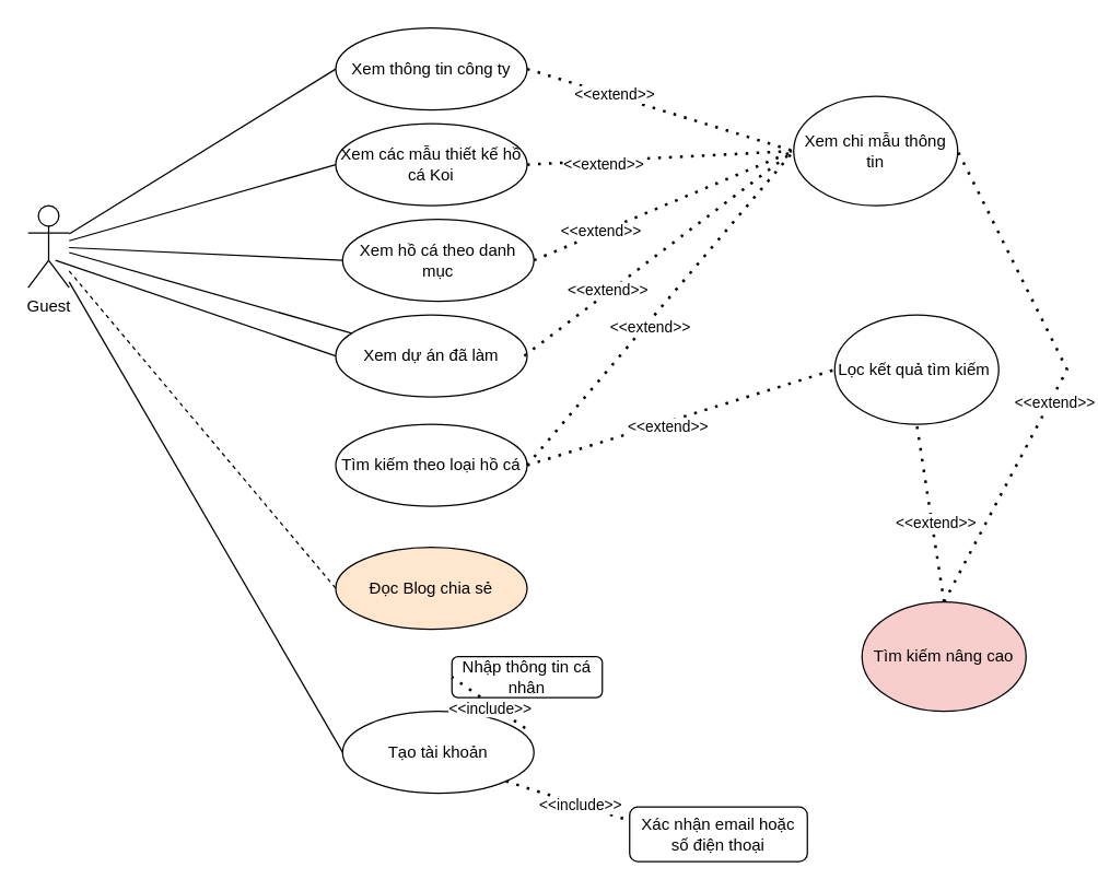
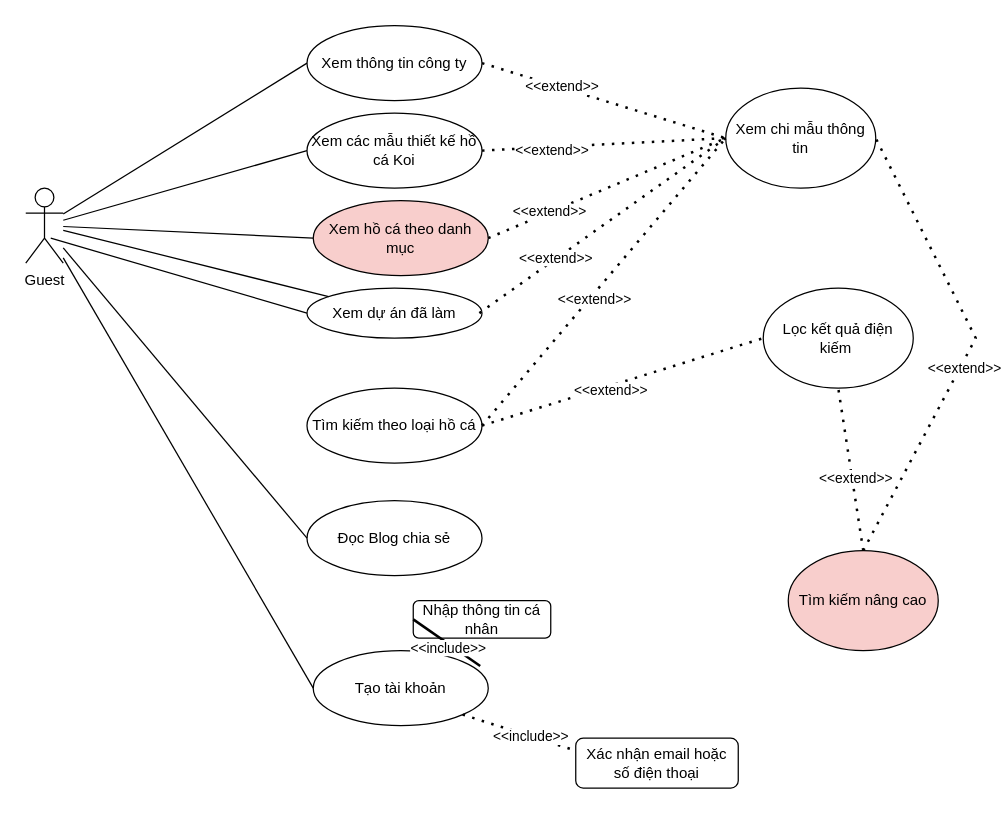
  <mxCell id="0" />
  <mxCell id="1" parent="0" />
  <mxCell id="2" value="" style="group" vertex="1" connectable="0" parent="1"><mxGeometry x="20" y="20" width="760" height="610" as="geometry" /></mxCell>
  <mxCell id="3" value="Guest" style="shape=umlActor;verticalLabelPosition=bottom;verticalAlign=top;html=1;outlineConnect=0;" vertex="1" parent="2"><mxGeometry y="130" width="30" height="60" as="geometry" /></mxCell>
  <mxCell id="4" value="Nhập thông tin cá nhân" style="rounded=1;whiteSpace=wrap;html=1;" vertex="1" parent="2"><mxGeometry x="310" y="460" width="110" height="30" as="geometry" /></mxCell>
  <mxCell id="5" value="Xác nhận email hoặc số điện thoại" style="rounded=1;whiteSpace=wrap;html=1;" vertex="1" parent="2"><mxGeometry x="440" y="570" width="130" height="40" as="geometry" /></mxCell>
  <mxCell id="6" value="Xem thông tin công ty" style="ellipse;whiteSpace=wrap;html=1;" vertex="1" parent="2"><mxGeometry x="225" width="140" height="60" as="geometry" /></mxCell>
  <mxCell id="7" value="Xem các mẫu thiết kế hồ cá Koi" style="ellipse;whiteSpace=wrap;html=1;" vertex="1" parent="2"><mxGeometry x="225" y="70" width="140" height="60" as="geometry" /></mxCell>
- <mxCell id="8" value="Xem hồ cá theo danh mục" style="ellipse;whiteSpace=wrap;html=1;" vertex="1" parent="2"><mxGeometry x="230" y="140" width="140" height="60" as="geometry" /></mxCell>
- <mxCell id="9" value="Đọc Blog chia sẻ" style="ellipse;whiteSpace=wrap;html=1;fillColor=#ffe6cc;" vertex="1" parent="2"><mxGeometry x="225" y="380" width="140" height="60" as="geometry" /></mxCell>
+ <mxCell id="8" value="Xem hồ cá theo danh mục" style="ellipse;whiteSpace=wrap;html=1;fillColor=#f8cecc;" vertex="1" parent="2"><mxGeometry x="230" y="140" width="140" height="60" as="geometry" /></mxCell>
+ <mxCell id="9" value="Đọc Blog chia sẻ" style="ellipse;whiteSpace=wrap;html=1;" vertex="1" parent="2"><mxGeometry x="225" y="380" width="140" height="60" as="geometry" /></mxCell>
  <mxCell id="10" value="Tạo tài khoản" style="ellipse;whiteSpace=wrap;html=1;" vertex="1" parent="2"><mxGeometry x="230" y="500" width="140" height="60" as="geometry" /></mxCell>
- <mxCell id="11" value="Xem dự án đã làm" style="ellipse;whiteSpace=wrap;html=1;" vertex="1" parent="2"><mxGeometry x="225" y="210" width="140" height="60" as="geometry" /></mxCell>
+ <mxCell id="11" value="Xem dự án đã làm" style="ellipse;whiteSpace=wrap;html=1;" vertex="1" parent="2"><mxGeometry x="225" y="210" width="140" height="40" as="geometry" /></mxCell>
  <mxCell id="12" value="Tìm kiếm theo loại hồ cá" style="ellipse;whiteSpace=wrap;html=1;" vertex="1" parent="2"><mxGeometry x="225" y="290" width="140" height="60" as="geometry" /></mxCell>
  <mxCell id="13" value="Xem chi mẫu thông tin" style="ellipse;whiteSpace=wrap;html=1;" vertex="1" parent="2"><mxGeometry x="560" y="50" width="120" height="80" as="geometry" /></mxCell>
  <mxCell id="14" value="" style="endArrow=none;dashed=1;html=1;dashPattern=1 3;strokeWidth=2;rounded=0;exitX=1;exitY=0.5;exitDx=0;exitDy=0;entryX=0;entryY=0.5;entryDx=0;entryDy=0;" edge="1" parent="2" source="12" target="13"><mxGeometry width="50" height="50" relative="1" as="geometry"><mxPoint x="490" y="300" as="sourcePoint" /><mxPoint x="540" y="250" as="targetPoint" /></mxGeometry></mxCell>
  <mxCell id="15" value="&amp;lt;&amp;lt;extend&amp;gt;&amp;gt;" style="edgeLabel;html=1;align=center;verticalAlign=middle;resizable=0;points=[];" vertex="1" connectable="0" parent="14"><mxGeometry x="-0.102" y="-3" relative="1" as="geometry"><mxPoint as="offset" /></mxGeometry></mxCell>
  <mxCell id="16" value="" style="endArrow=none;dashed=1;html=1;dashPattern=1 3;strokeWidth=2;rounded=0;exitX=0.985;exitY=0.5;exitDx=0;exitDy=0;entryX=0;entryY=0.5;entryDx=0;entryDy=0;exitPerimeter=0;" edge="1" parent="2" source="11" target="13"><mxGeometry width="50" height="50" relative="1" as="geometry"><mxPoint x="375" y="330" as="sourcePoint" /><mxPoint x="540" y="110" as="targetPoint" /></mxGeometry></mxCell>
  <mxCell id="17" value="&amp;lt;&amp;lt;extend&amp;gt;&amp;gt;" style="edgeLabel;html=1;align=center;verticalAlign=middle;resizable=0;points=[];" vertex="1" connectable="0" parent="16"><mxGeometry x="-0.368" y="1" relative="1" as="geometry"><mxPoint x="-1" as="offset" /></mxGeometry></mxCell>
  <mxCell id="18" value="" style="endArrow=none;dashed=1;html=1;dashPattern=1 3;strokeWidth=2;rounded=0;exitX=1;exitY=0.5;exitDx=0;exitDy=0;entryX=0;entryY=0.5;entryDx=0;entryDy=0;" edge="1" parent="2" source="8" target="13"><mxGeometry width="50" height="50" relative="1" as="geometry"><mxPoint x="373" y="250" as="sourcePoint" /><mxPoint x="530" y="100" as="targetPoint" /></mxGeometry></mxCell>
  <mxCell id="19" value="&amp;lt;&amp;lt;extend&amp;gt;&amp;gt;" style="edgeLabel;html=1;align=center;verticalAlign=middle;resizable=0;points=[];" vertex="1" connectable="0" parent="18"><mxGeometry x="-0.483" y="1" relative="1" as="geometry"><mxPoint as="offset" /></mxGeometry></mxCell>
  <mxCell id="20" value="" style="endArrow=none;dashed=1;html=1;dashPattern=1 3;strokeWidth=2;rounded=0;exitX=1;exitY=0.5;exitDx=0;exitDy=0;entryX=0;entryY=0.5;entryDx=0;entryDy=0;" edge="1" parent="2" source="7" target="13"><mxGeometry width="50" height="50" relative="1" as="geometry"><mxPoint x="383" y="260" as="sourcePoint" /><mxPoint x="550" y="120" as="targetPoint" /></mxGeometry></mxCell>
  <mxCell id="21" value="&amp;lt;&amp;lt;extend&amp;gt;&amp;gt;" style="edgeLabel;html=1;align=center;verticalAlign=middle;resizable=0;points=[];" vertex="1" connectable="0" parent="20"><mxGeometry x="-0.427" y="-2" relative="1" as="geometry"><mxPoint x="-1" as="offset" /></mxGeometry></mxCell>
  <mxCell id="22" value="" style="endArrow=none;dashed=1;html=1;dashPattern=1 3;strokeWidth=2;rounded=0;exitX=1;exitY=0.5;exitDx=0;exitDy=0;entryX=0;entryY=0.5;entryDx=0;entryDy=0;" edge="1" parent="2" source="6" target="13"><mxGeometry width="50" height="50" relative="1" as="geometry"><mxPoint x="393" y="270" as="sourcePoint" /><mxPoint x="560" y="130" as="targetPoint" /></mxGeometry></mxCell>
  <mxCell id="23" value="&amp;lt;&amp;lt;extend&amp;gt;&amp;gt;" style="edgeLabel;html=1;align=center;verticalAlign=middle;resizable=0;points=[];" vertex="1" connectable="0" parent="22"><mxGeometry x="-0.357" y="1" relative="1" as="geometry"><mxPoint as="offset" /></mxGeometry></mxCell>
- <mxCell id="24" value="Lọc kết quả tìm kiếm&amp;nbsp;" style="ellipse;whiteSpace=wrap;html=1;" vertex="1" parent="2"><mxGeometry x="590" y="210" width="120" height="80" as="geometry" /></mxCell>
+ <mxCell id="24" value="Lọc kết quả điện kiếm&amp;nbsp;" style="ellipse;whiteSpace=wrap;html=1;" vertex="1" parent="2"><mxGeometry x="590" y="210" width="120" height="80" as="geometry" /></mxCell>
  <mxCell id="25" value="" style="endArrow=none;dashed=1;html=1;dashPattern=1 3;strokeWidth=2;rounded=0;entryX=0;entryY=0.5;entryDx=0;entryDy=0;exitX=1;exitY=0.5;exitDx=0;exitDy=0;" edge="1" parent="2" source="12" target="24"><mxGeometry width="50" height="50" relative="1" as="geometry"><mxPoint x="375" y="330" as="sourcePoint" /><mxPoint x="570" y="100" as="targetPoint" /></mxGeometry></mxCell>
  <mxCell id="26" value="&amp;lt;&amp;lt;extend&amp;gt;&amp;gt;" style="edgeLabel;html=1;align=center;verticalAlign=middle;resizable=0;points=[];" vertex="1" connectable="0" parent="25"><mxGeometry x="-0.102" y="-3" relative="1" as="geometry"><mxPoint as="offset" /></mxGeometry></mxCell>
  <mxCell id="27" value="" style="endArrow=none;dashed=1;html=1;dashPattern=1 3;strokeWidth=2;rounded=0;entryX=0.5;entryY=1;entryDx=0;entryDy=0;exitX=0.5;exitY=0;exitDx=0;exitDy=0;" edge="1" parent="2" source="31" target="24"><mxGeometry width="50" height="50" relative="1" as="geometry"><mxPoint x="670" y="420" as="sourcePoint" /><mxPoint x="600" y="260" as="targetPoint" /></mxGeometry></mxCell>
  <mxCell id="28" value="&amp;lt;&amp;lt;extend&amp;gt;&amp;gt;" style="edgeLabel;html=1;align=center;verticalAlign=middle;resizable=0;points=[];" vertex="1" connectable="0" parent="27"><mxGeometry x="-0.102" y="-3" relative="1" as="geometry"><mxPoint as="offset" /></mxGeometry></mxCell>
  <mxCell id="29" value="" style="endArrow=none;dashed=1;html=1;dashPattern=1 3;strokeWidth=2;rounded=0;entryX=1;entryY=0.5;entryDx=0;entryDy=0;exitX=0.5;exitY=0;exitDx=0;exitDy=0;" edge="1" parent="2" source="31" target="13"><mxGeometry width="50" height="50" relative="1" as="geometry"><mxPoint x="670" y="420" as="sourcePoint" /><mxPoint x="610" y="270" as="targetPoint" /><Array as="points"><mxPoint x="760" y="250" /></Array></mxGeometry></mxCell>
  <mxCell id="30" value="&amp;lt;&amp;lt;extend&amp;gt;&amp;gt;" style="edgeLabel;html=1;align=center;verticalAlign=middle;resizable=0;points=[];" vertex="1" connectable="0" parent="29"><mxGeometry x="-0.102" y="-3" relative="1" as="geometry"><mxPoint as="offset" /></mxGeometry></mxCell>
  <mxCell id="31" value="Tìm kiếm nâng cao" style="ellipse;whiteSpace=wrap;html=1;fillColor=#f8cecc;" vertex="1" parent="2"><mxGeometry x="610" y="420" width="120" height="80" as="geometry" /></mxCell>
- <mxCell id="32" value="" style="endArrow=none;dashed=1;html=1;dashPattern=1 3;strokeWidth=2;rounded=0;exitX=0.954;exitY=0.206;exitDx=0;exitDy=0;exitPerimeter=0;entryX=0;entryY=0.5;entryDx=0;entryDy=0;" edge="1" parent="2" source="10" target="4"><mxGeometry width="50" height="50" relative="1" as="geometry"><mxPoint x="400" y="430" as="sourcePoint" /><mxPoint x="450" y="380" as="targetPoint" /></mxGeometry></mxCell>
+ <mxCell id="32" value="" style="endArrow=none;dashed=0;html=1;dashPattern=1 3;strokeWidth=2;rounded=0;exitX=0.954;exitY=0.206;exitDx=0;exitDy=0;exitPerimeter=0;entryX=0;entryY=0.5;entryDx=0;entryDy=0;" edge="1" parent="2" source="10" target="4"><mxGeometry width="50" height="50" relative="1" as="geometry"><mxPoint x="400" y="430" as="sourcePoint" /><mxPoint x="450" y="380" as="targetPoint" /></mxGeometry></mxCell>
  <mxCell id="33" value="&amp;lt;&amp;lt;include&amp;gt;&amp;gt;" style="edgeLabel;html=1;align=center;verticalAlign=middle;resizable=0;points=[];" vertex="1" connectable="0" parent="32"><mxGeometry x="-0.069" y="3" relative="1" as="geometry"><mxPoint as="offset" /></mxGeometry></mxCell>
  <mxCell id="34" value="" style="endArrow=none;dashed=1;html=1;dashPattern=1 3;strokeWidth=2;rounded=0;exitX=1;exitY=1;exitDx=0;exitDy=0;entryX=0;entryY=0.25;entryDx=0;entryDy=0;" edge="1" parent="2" source="10" target="5"><mxGeometry width="50" height="50" relative="1" as="geometry"><mxPoint x="400" y="430" as="sourcePoint" /><mxPoint x="450" y="380" as="targetPoint" /></mxGeometry></mxCell>
  <mxCell id="35" value="&amp;lt;&amp;lt;include&amp;gt;&amp;gt;" style="edgeLabel;html=1;align=center;verticalAlign=middle;resizable=0;points=[];" vertex="1" connectable="0" parent="34"><mxGeometry x="0.202" relative="1" as="geometry"><mxPoint as="offset" /></mxGeometry></mxCell>
  <mxCell id="36" value="" style="endArrow=none;html=1;rounded=0;entryX=0;entryY=0.5;entryDx=0;entryDy=0;" edge="1" parent="2" source="3" target="7"><mxGeometry width="50" height="50" relative="1" as="geometry"><mxPoint x="400" y="300" as="sourcePoint" /><mxPoint x="450" y="250" as="targetPoint" /></mxGeometry></mxCell>
  <mxCell id="37" value="" style="endArrow=none;html=1;rounded=0;entryX=0;entryY=0.5;entryDx=0;entryDy=0;" edge="1" parent="2" source="3" target="6"><mxGeometry width="50" height="50" relative="1" as="geometry"><mxPoint x="400" y="300" as="sourcePoint" /><mxPoint x="450" y="250" as="targetPoint" /></mxGeometry></mxCell>
  <mxCell id="38" value="" style="endArrow=none;html=1;rounded=0;entryX=0;entryY=0.5;entryDx=0;entryDy=0;" edge="1" parent="2" source="3" target="8"><mxGeometry width="50" height="50" relative="1" as="geometry"><mxPoint x="160" y="152" as="sourcePoint" /><mxPoint x="235" y="110" as="targetPoint" /></mxGeometry></mxCell>
  <mxCell id="39" value="" style="endArrow=none;html=1;rounded=0;entryX=0;entryY=0.5;entryDx=0;entryDy=0;" edge="1" parent="2" target="11"><mxGeometry width="50" height="50" relative="1" as="geometry"><mxPoint x="20" y="170" as="sourcePoint" /><mxPoint x="220" y="230" as="targetPoint" /><Array as="points" /></mxGeometry></mxCell>
  <mxCell id="40" value="" style="endArrow=none;html=1;rounded=0;" edge="1" parent="2" source="3" target="11"><mxGeometry width="50" height="50" relative="1" as="geometry"><mxPoint x="170" y="173" as="sourcePoint" /><mxPoint x="250" y="190" as="targetPoint" /></mxGeometry></mxCell>
- <mxCell id="41" value="" style="endArrow=none;html=1;rounded=0;entryX=0;entryY=0.5;entryDx=0;entryDy=0;dashed=1;" edge="1" parent="2" source="3" target="9"><mxGeometry width="50" height="50" relative="1" as="geometry"><mxPoint x="160" y="190" as="sourcePoint" /><mxPoint x="235" y="330" as="targetPoint" /></mxGeometry></mxCell>
+ <mxCell id="41" value="" style="endArrow=none;html=1;rounded=0;entryX=0;entryY=0.5;entryDx=0;entryDy=0;" edge="1" parent="2" source="3" target="9"><mxGeometry width="50" height="50" relative="1" as="geometry"><mxPoint x="160" y="190" as="sourcePoint" /><mxPoint x="235" y="330" as="targetPoint" /></mxGeometry></mxCell>
  <mxCell id="42" value="" style="endArrow=none;html=1;rounded=0;entryX=0;entryY=0.5;entryDx=0;entryDy=0;" edge="1" parent="2" source="3" target="10"><mxGeometry width="50" height="50" relative="1" as="geometry"><mxPoint x="190" y="193" as="sourcePoint" /><mxPoint x="235" y="420" as="targetPoint" /></mxGeometry></mxCell>
